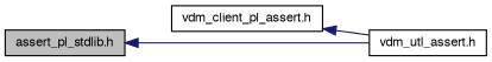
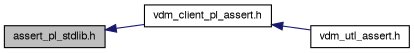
  digraph {
    rankdir=LR
    node [color=black fontname=FreeSans fontsize=10 shape=record]
    edge [color=midnightblue dir=back fontname=FreeSans fontsize=10 labelfontname=FreeSans labelfontsize=10 style=solid]
    n1 [fillcolor=grey75 fontcolor=black height=0.2 label="assert_pl_stdlib.h" style=filled width=0.4]
    n2 [height=0.2 label="vdm_client_pl_assert.h" width=0.4]
    n3 [height=0.2 label="vdm_utl_assert.h" width=0.4]
-   n1 -> n3
+   n1 -> n2
    n2 -> n3
  }
